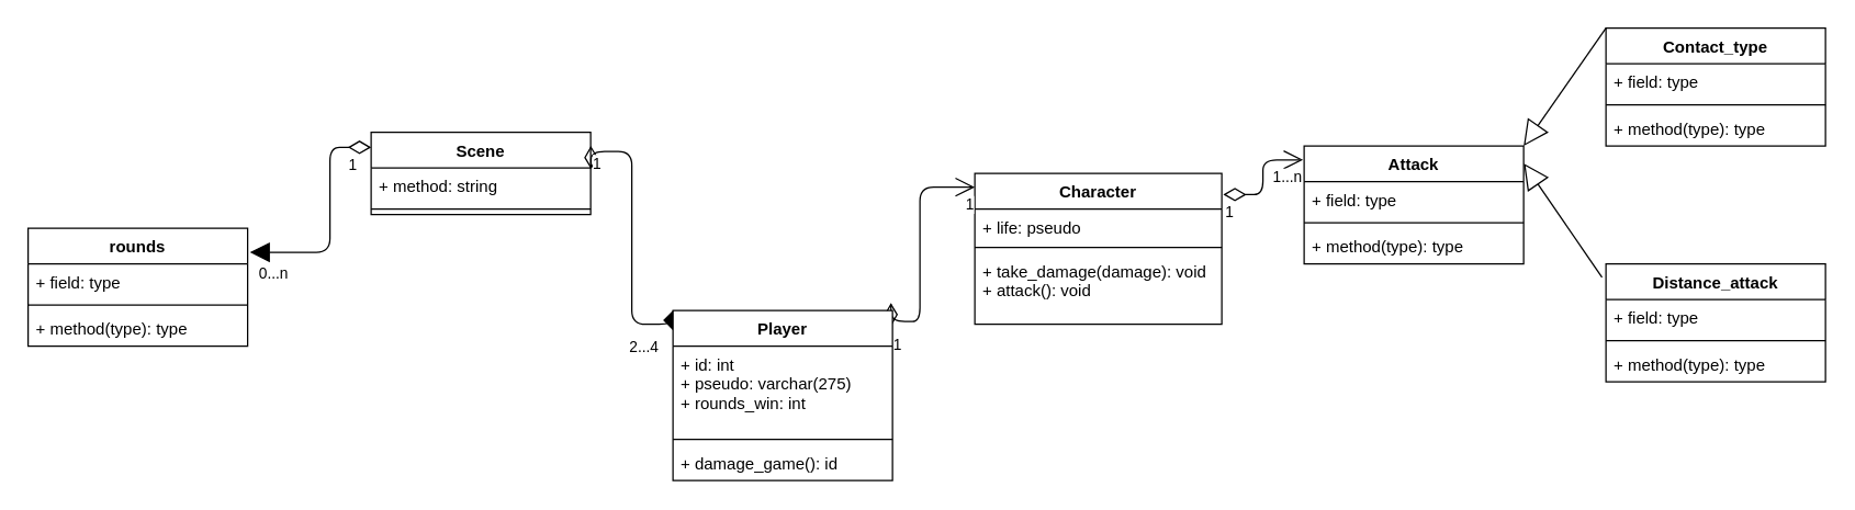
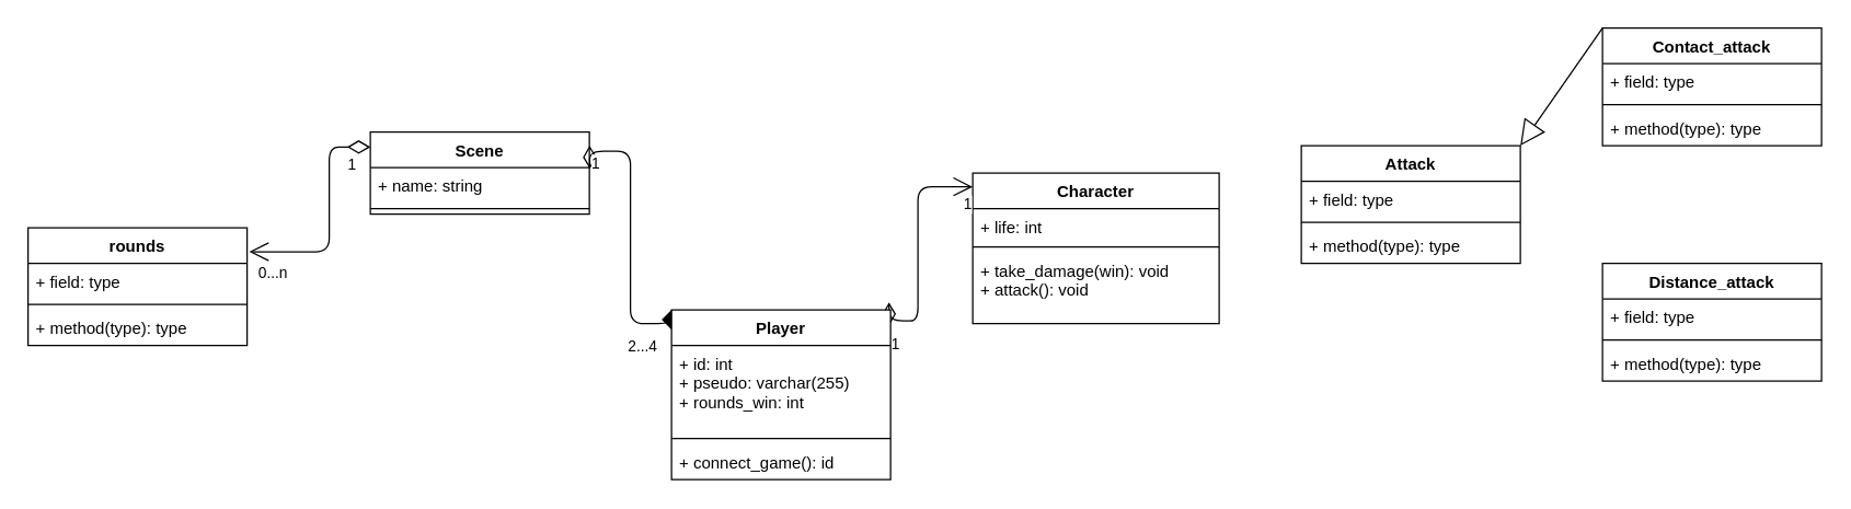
  <mxCell id="0" />
  <mxCell id="1" parent="0" />
  <mxCell id="2" value="Character" style="swimlane;fontStyle=1;align=center;verticalAlign=top;childLayout=stackLayout;horizontal=1;startSize=26;horizontalStack=0;resizeParent=1;resizeParentMax=0;resizeLast=0;collapsible=1;marginBottom=0;" vertex="1" parent="1"><mxGeometry x="710" y="126" width="180" height="110" as="geometry" /></mxCell>
- <mxCell id="3" value="+ life: pseudo" style="text;strokeColor=none;fillColor=none;align=left;verticalAlign=top;spacingLeft=4;spacingRight=4;overflow=hidden;rotatable=0;points=[[0,0.5],[1,0.5]];portConstraint=eastwest;" vertex="1" parent="2"><mxGeometry y="26" width="180" height="24" as="geometry" /></mxCell>
+ <mxCell id="3" value="+ life: int" style="text;strokeColor=none;fillColor=none;align=left;verticalAlign=top;spacingLeft=4;spacingRight=4;overflow=hidden;rotatable=0;points=[[0,0.5],[1,0.5]];portConstraint=eastwest;" vertex="1" parent="2"><mxGeometry y="26" width="180" height="24" as="geometry" /></mxCell>
  <mxCell id="4" value="" style="line;strokeWidth=1;fillColor=none;align=left;verticalAlign=middle;spacingTop=-1;spacingLeft=3;spacingRight=3;rotatable=0;labelPosition=right;points=[];portConstraint=eastwest;" vertex="1" parent="2"><mxGeometry y="50" width="180" height="8" as="geometry" /></mxCell>
- <mxCell id="5" value="+ take_damage(damage): void&#10;+ attack(): void" style="text;strokeColor=none;fillColor=none;align=left;verticalAlign=top;spacingLeft=4;spacingRight=4;overflow=hidden;rotatable=0;points=[[0,0.5],[1,0.5]];portConstraint=eastwest;" vertex="1" parent="2"><mxGeometry y="58" width="180" height="52" as="geometry" /></mxCell>
+ <mxCell id="5" value="+ take_damage(win): void&#10;+ attack(): void" style="text;strokeColor=none;fillColor=none;align=left;verticalAlign=top;spacingLeft=4;spacingRight=4;overflow=hidden;rotatable=0;points=[[0,0.5],[1,0.5]];portConstraint=eastwest;" vertex="1" parent="2"><mxGeometry y="58" width="180" height="52" as="geometry" /></mxCell>
  <mxCell id="6" value="Attack" style="swimlane;fontStyle=1;align=center;verticalAlign=top;childLayout=stackLayout;horizontal=1;startSize=26;horizontalStack=0;resizeParent=1;resizeParentMax=0;resizeLast=0;collapsible=1;marginBottom=0;" vertex="1" parent="1"><mxGeometry x="950" y="106" width="160" height="86" as="geometry" /></mxCell>
  <mxCell id="7" value="+ field: type" style="text;strokeColor=none;fillColor=none;align=left;verticalAlign=top;spacingLeft=4;spacingRight=4;overflow=hidden;rotatable=0;points=[[0,0.5],[1,0.5]];portConstraint=eastwest;" vertex="1" parent="6"><mxGeometry y="26" width="160" height="26" as="geometry" /></mxCell>
  <mxCell id="8" value="" style="line;strokeWidth=1;fillColor=none;align=left;verticalAlign=middle;spacingTop=-1;spacingLeft=3;spacingRight=3;rotatable=0;labelPosition=right;points=[];portConstraint=eastwest;" vertex="1" parent="6"><mxGeometry y="52" width="160" height="8" as="geometry" /></mxCell>
  <mxCell id="9" value="+ method(type): type" style="text;strokeColor=none;fillColor=none;align=left;verticalAlign=top;spacingLeft=4;spacingRight=4;overflow=hidden;rotatable=0;points=[[0,0.5],[1,0.5]];portConstraint=eastwest;" vertex="1" parent="6"><mxGeometry y="60" width="160" height="26" as="geometry" /></mxCell>
- <mxCell id="10" value="Contact_type" style="swimlane;fontStyle=1;align=center;verticalAlign=top;childLayout=stackLayout;horizontal=1;startSize=26;horizontalStack=0;resizeParent=1;resizeParentMax=0;resizeLast=0;collapsible=1;marginBottom=0;" vertex="1" parent="1"><mxGeometry x="1170" y="20" width="160" height="86" as="geometry" /></mxCell>
+ <mxCell id="10" value="Contact_attack" style="swimlane;fontStyle=1;align=center;verticalAlign=top;childLayout=stackLayout;horizontal=1;startSize=26;horizontalStack=0;resizeParent=1;resizeParentMax=0;resizeLast=0;collapsible=1;marginBottom=0;" vertex="1" parent="1"><mxGeometry x="1170" y="20" width="160" height="86" as="geometry" /></mxCell>
  <mxCell id="11" value="+ field: type" style="text;strokeColor=none;fillColor=none;align=left;verticalAlign=top;spacingLeft=4;spacingRight=4;overflow=hidden;rotatable=0;points=[[0,0.5],[1,0.5]];portConstraint=eastwest;" vertex="1" parent="10"><mxGeometry y="26" width="160" height="26" as="geometry" /></mxCell>
  <mxCell id="12" value="" style="line;strokeWidth=1;fillColor=none;align=left;verticalAlign=middle;spacingTop=-1;spacingLeft=3;spacingRight=3;rotatable=0;labelPosition=right;points=[];portConstraint=eastwest;" vertex="1" parent="10"><mxGeometry y="52" width="160" height="8" as="geometry" /></mxCell>
  <mxCell id="13" value="+ method(type): type" style="text;strokeColor=none;fillColor=none;align=left;verticalAlign=top;spacingLeft=4;spacingRight=4;overflow=hidden;rotatable=0;points=[[0,0.5],[1,0.5]];portConstraint=eastwest;" vertex="1" parent="10"><mxGeometry y="60" width="160" height="26" as="geometry" /></mxCell>
  <mxCell id="14" value="Distance_attack" style="swimlane;fontStyle=1;align=center;verticalAlign=top;childLayout=stackLayout;horizontal=1;startSize=26;horizontalStack=0;resizeParent=1;resizeParentMax=0;resizeLast=0;collapsible=1;marginBottom=0;" vertex="1" parent="1"><mxGeometry x="1170" y="192" width="160" height="86" as="geometry" /></mxCell>
  <mxCell id="15" value="+ field: type" style="text;strokeColor=none;fillColor=none;align=left;verticalAlign=top;spacingLeft=4;spacingRight=4;overflow=hidden;rotatable=0;points=[[0,0.5],[1,0.5]];portConstraint=eastwest;" vertex="1" parent="14"><mxGeometry y="26" width="160" height="26" as="geometry" /></mxCell>
  <mxCell id="16" value="" style="line;strokeWidth=1;fillColor=none;align=left;verticalAlign=middle;spacingTop=-1;spacingLeft=3;spacingRight=3;rotatable=0;labelPosition=right;points=[];portConstraint=eastwest;" vertex="1" parent="14"><mxGeometry y="52" width="160" height="8" as="geometry" /></mxCell>
  <mxCell id="17" value="+ method(type): type" style="text;strokeColor=none;fillColor=none;align=left;verticalAlign=top;spacingLeft=4;spacingRight=4;overflow=hidden;rotatable=0;points=[[0,0.5],[1,0.5]];portConstraint=eastwest;" vertex="1" parent="14"><mxGeometry y="60" width="160" height="26" as="geometry" /></mxCell>
  <mxCell id="18" value="Scene" style="swimlane;fontStyle=1;align=center;verticalAlign=top;childLayout=stackLayout;horizontal=1;startSize=26;horizontalStack=0;resizeParent=1;resizeParentMax=0;resizeLast=0;collapsible=1;marginBottom=0;" vertex="1" parent="1"><mxGeometry x="270" y="96" width="160" height="60" as="geometry" /></mxCell>
- <mxCell id="19" value="+ method: string" style="text;strokeColor=none;fillColor=none;align=left;verticalAlign=top;spacingLeft=4;spacingRight=4;overflow=hidden;rotatable=0;points=[[0,0.5],[1,0.5]];portConstraint=eastwest;" vertex="1" parent="18"><mxGeometry y="26" width="160" height="26" as="geometry" /></mxCell>
+ <mxCell id="19" value="+ name: string" style="text;strokeColor=none;fillColor=none;align=left;verticalAlign=top;spacingLeft=4;spacingRight=4;overflow=hidden;rotatable=0;points=[[0,0.5],[1,0.5]];portConstraint=eastwest;" vertex="1" parent="18"><mxGeometry y="26" width="160" height="26" as="geometry" /></mxCell>
  <mxCell id="20" value="" style="line;strokeWidth=1;fillColor=none;align=left;verticalAlign=middle;spacingTop=-1;spacingLeft=3;spacingRight=3;rotatable=0;labelPosition=right;points=[];portConstraint=eastwest;" vertex="1" parent="18"><mxGeometry y="52" width="160" height="8" as="geometry" /></mxCell>
  <mxCell id="21" value="" style="endArrow=block;endSize=16;endFill=0;html=1;entryX=1;entryY=0;entryDx=0;entryDy=0;exitX=0;exitY=0;exitDx=0;exitDy=0;" edge="1" parent="1" source="10" target="6"><mxGeometry width="160" relative="1" as="geometry"><mxPoint x="1210" y="156" as="sourcePoint" /><mxPoint x="1160" y="166" as="targetPoint" /></mxGeometry></mxCell>
- <mxCell id="22" value="" style="endArrow=block;endSize=16;endFill=0;html=1;exitX=-0.018;exitY=0.114;exitDx=0;exitDy=0;exitPerimeter=0;entryX=1.001;entryY=0.149;entryDx=0;entryDy=0;entryPerimeter=0;" edge="1" parent="1" source="14" target="6"><mxGeometry width="160" relative="1" as="geometry"><mxPoint x="1180" y="30" as="sourcePoint" /><mxPoint x="1112" y="117" as="targetPoint" /></mxGeometry></mxCell>
- <mxCell id="23" value="" style="endArrow=open;html=1;endSize=12;startArrow=diamondThin;startSize=14;startFill=0;edgeStyle=orthogonalEdgeStyle;exitX=1.006;exitY=0.14;exitDx=0;exitDy=0;exitPerimeter=0;entryX=-0.005;entryY=0.118;entryDx=0;entryDy=0;entryPerimeter=0;" edge="1" parent="1" source="2" target="6"><mxGeometry relative="1" as="geometry"><mxPoint x="860" y="196" as="sourcePoint" /><mxPoint x="1020" y="196" as="targetPoint" /></mxGeometry></mxCell>
- <mxCell id="24" value="1" style="edgeLabel;resizable=0;html=1;align=left;verticalAlign=top;" connectable="0" vertex="1" parent="23"><mxGeometry x="-1" relative="1" as="geometry" /></mxCell>
- <mxCell id="25" value="1...n" style="edgeLabel;resizable=0;html=1;align=right;verticalAlign=top;" connectable="0" vertex="1" parent="23"><mxGeometry x="1" relative="1" as="geometry" /></mxCell>
  <mxCell id="26" value="" style="endArrow=open;html=1;endSize=12;startArrow=diamondThin;startSize=14;startFill=0;edgeStyle=orthogonalEdgeStyle;exitX=0.994;exitY=0.093;exitDx=0;exitDy=0;exitPerimeter=0;" edge="1" parent="1" source="39"><mxGeometry relative="1" as="geometry"><mxPoint x="880.96" y="148.04" as="sourcePoint" /><mxPoint x="710" y="136" as="targetPoint" /><Array as="points"><mxPoint x="670" y="234" /><mxPoint x="670" y="136" /><mxPoint x="710" y="136" /></Array></mxGeometry></mxCell>
  <mxCell id="27" value="1" style="edgeLabel;resizable=0;html=1;align=left;verticalAlign=top;" connectable="0" vertex="1" parent="26"><mxGeometry x="-1" relative="1" as="geometry" /></mxCell>
  <mxCell id="28" value="1" style="edgeLabel;resizable=0;html=1;align=right;verticalAlign=top;" connectable="0" vertex="1" parent="26"><mxGeometry x="1" relative="1" as="geometry" /></mxCell>
- <mxCell id="29" value="" style="endArrow=block;html=1;endSize=12;startArrow=diamondThin;startSize=14;startFill=0;edgeStyle=orthogonalEdgeStyle;entryX=1.01;entryY=0.204;entryDx=0;entryDy=0;entryPerimeter=0;exitX=0;exitY=0.183;exitDx=0;exitDy=0;exitPerimeter=0;" edge="1" parent="1" source="18" target="32"><mxGeometry relative="1" as="geometry"><mxPoint x="260" y="126" as="sourcePoint" /><mxPoint x="720" y="146" as="targetPoint" /><Array as="points"><mxPoint x="240" y="107" /><mxPoint x="240" y="184" /><mxPoint x="182" y="184" /></Array></mxGeometry></mxCell>
+ <mxCell id="29" value="" style="endArrow=open;html=1;endSize=12;startArrow=diamondThin;startSize=14;startFill=0;edgeStyle=orthogonalEdgeStyle;entryX=1.01;entryY=0.204;entryDx=0;entryDy=0;entryPerimeter=0;exitX=0;exitY=0.183;exitDx=0;exitDy=0;exitPerimeter=0;" edge="1" parent="1" source="18" target="32"><mxGeometry relative="1" as="geometry"><mxPoint x="260" y="126" as="sourcePoint" /><mxPoint x="720" y="146" as="targetPoint" /><Array as="points"><mxPoint x="240" y="107" /><mxPoint x="240" y="184" /><mxPoint x="182" y="184" /></Array></mxGeometry></mxCell>
  <mxCell id="30" value="1" style="edgeLabel;resizable=0;html=1;align=left;verticalAlign=top;" connectable="0" vertex="1" parent="29"><mxGeometry x="-1" relative="1" as="geometry"><mxPoint x="-18.24" as="offset" /></mxGeometry></mxCell>
  <mxCell id="31" value="0...n" style="edgeLabel;resizable=0;html=1;align=right;verticalAlign=top;" connectable="0" vertex="1" parent="29"><mxGeometry x="1" relative="1" as="geometry"><mxPoint x="28.4" y="2.37" as="offset" /></mxGeometry></mxCell>
  <mxCell id="32" value="rounds" style="swimlane;fontStyle=1;align=center;verticalAlign=top;childLayout=stackLayout;horizontal=1;startSize=26;horizontalStack=0;resizeParent=1;resizeParentMax=0;resizeLast=0;collapsible=1;marginBottom=0;" vertex="1" parent="1"><mxGeometry x="20" y="166" width="160" height="86" as="geometry" /></mxCell>
  <mxCell id="33" value="+ field: type" style="text;strokeColor=none;fillColor=none;align=left;verticalAlign=top;spacingLeft=4;spacingRight=4;overflow=hidden;rotatable=0;points=[[0,0.5],[1,0.5]];portConstraint=eastwest;" vertex="1" parent="32"><mxGeometry y="26" width="160" height="26" as="geometry" /></mxCell>
  <mxCell id="34" value="" style="line;strokeWidth=1;fillColor=none;align=left;verticalAlign=middle;spacingTop=-1;spacingLeft=3;spacingRight=3;rotatable=0;labelPosition=right;points=[];portConstraint=eastwest;" vertex="1" parent="32"><mxGeometry y="52" width="160" height="8" as="geometry" /></mxCell>
  <mxCell id="35" value="+ method(type): type" style="text;strokeColor=none;fillColor=none;align=left;verticalAlign=top;spacingLeft=4;spacingRight=4;overflow=hidden;rotatable=0;points=[[0,0.5],[1,0.5]];portConstraint=eastwest;" vertex="1" parent="32"><mxGeometry y="60" width="160" height="26" as="geometry" /></mxCell>
  <mxCell id="36" value="" style="endArrow=diamond;html=1;endSize=12;startArrow=diamondThin;startSize=14;startFill=0;edgeStyle=orthogonalEdgeStyle;exitX=1.001;exitY=0.165;exitDx=0;exitDy=0;exitPerimeter=0;entryX=0;entryY=0.116;entryDx=0;entryDy=0;entryPerimeter=0;" edge="1" parent="1" source="18" target="39"><mxGeometry relative="1" as="geometry"><mxPoint x="430" y="223.998" as="sourcePoint" /><mxPoint x="470" y="126" as="targetPoint" /><Array as="points"><mxPoint x="460" y="110" /><mxPoint x="460" y="236" /></Array></mxGeometry></mxCell>
  <mxCell id="37" value="1" style="edgeLabel;resizable=0;html=1;align=left;verticalAlign=top;" connectable="0" vertex="1" parent="36"><mxGeometry x="-1" relative="1" as="geometry" /></mxCell>
  <mxCell id="38" value="2...4" style="edgeLabel;resizable=0;html=1;align=right;verticalAlign=top;" connectable="0" vertex="1" parent="36"><mxGeometry x="1" relative="1" as="geometry"><mxPoint x="-9.96" as="offset" /></mxGeometry></mxCell>
  <mxCell id="39" value="Player" style="swimlane;fontStyle=1;align=center;verticalAlign=top;childLayout=stackLayout;horizontal=1;startSize=26;horizontalStack=0;resizeParent=1;resizeParentMax=0;resizeLast=0;collapsible=1;marginBottom=0;" vertex="1" parent="1"><mxGeometry x="490" y="226" width="160" height="124" as="geometry" /></mxCell>
- <mxCell id="40" value="+ id: int&#10;+ pseudo: varchar(275)&#10;+ rounds_win: int" style="text;strokeColor=none;fillColor=none;align=left;verticalAlign=top;spacingLeft=4;spacingRight=4;overflow=hidden;rotatable=0;points=[[0,0.5],[1,0.5]];portConstraint=eastwest;" vertex="1" parent="39"><mxGeometry y="26" width="160" height="64" as="geometry" /></mxCell>
+ <mxCell id="40" value="+ id: int&#10;+ pseudo: varchar(255)&#10;+ rounds_win: int" style="text;strokeColor=none;fillColor=none;align=left;verticalAlign=top;spacingLeft=4;spacingRight=4;overflow=hidden;rotatable=0;points=[[0,0.5],[1,0.5]];portConstraint=eastwest;" vertex="1" parent="39"><mxGeometry y="26" width="160" height="64" as="geometry" /></mxCell>
  <mxCell id="41" value="" style="line;strokeWidth=1;fillColor=none;align=left;verticalAlign=middle;spacingTop=-1;spacingLeft=3;spacingRight=3;rotatable=0;labelPosition=right;points=[];portConstraint=eastwest;" vertex="1" parent="39"><mxGeometry y="90" width="160" height="8" as="geometry" /></mxCell>
- <mxCell id="42" value="+ damage_game(): id" style="text;strokeColor=none;fillColor=none;align=left;verticalAlign=top;spacingLeft=4;spacingRight=4;overflow=hidden;rotatable=0;points=[[0,0.5],[1,0.5]];portConstraint=eastwest;" vertex="1" parent="39"><mxGeometry y="98" width="160" height="26" as="geometry" /></mxCell>
+ <mxCell id="42" value="+ connect_game(): id" style="text;strokeColor=none;fillColor=none;align=left;verticalAlign=top;spacingLeft=4;spacingRight=4;overflow=hidden;rotatable=0;points=[[0,0.5],[1,0.5]];portConstraint=eastwest;" vertex="1" parent="39"><mxGeometry y="98" width="160" height="26" as="geometry" /></mxCell>
